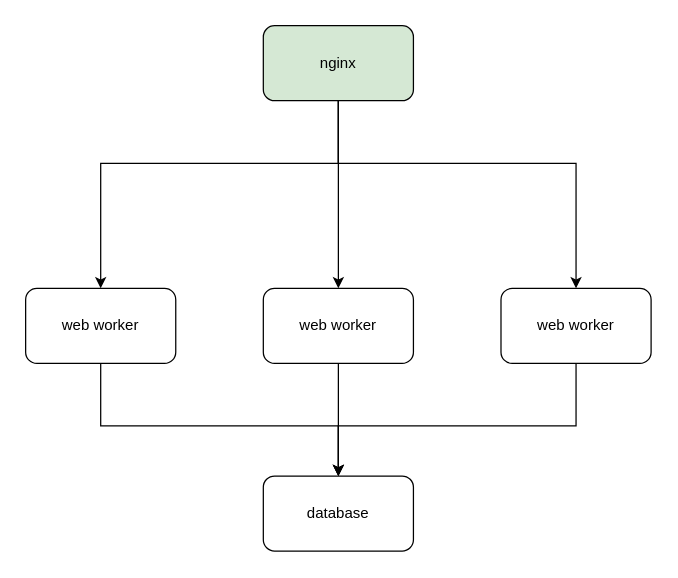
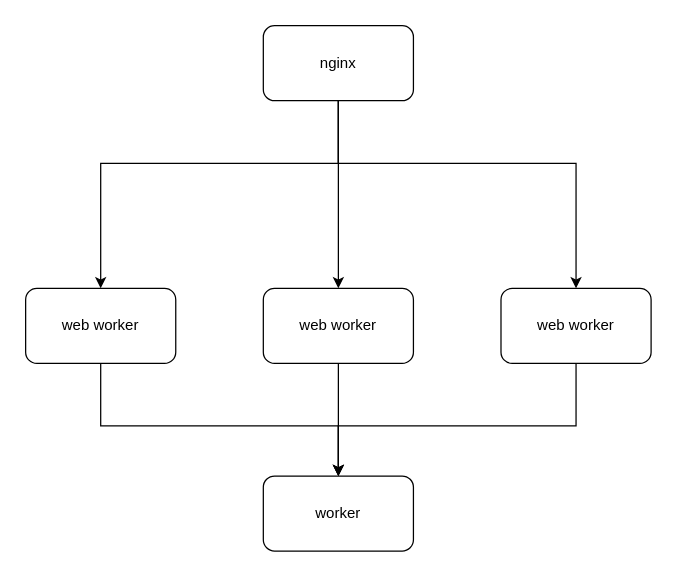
  <mxCell id="0" />
  <mxCell id="1" parent="0" />
  <mxCell id="2" value="" style="edgeStyle=orthogonalEdgeStyle;rounded=0;orthogonalLoop=1;jettySize=auto;html=1;" edge="1" parent="1" source="5" target="7"><mxGeometry relative="1" as="geometry"><Array as="points"><mxPoint x="80" y="130" /></Array></mxGeometry></mxCell>
  <mxCell id="3" value="" style="edgeStyle=orthogonalEdgeStyle;rounded=0;orthogonalLoop=1;jettySize=auto;html=1;" edge="1" parent="1" source="5" target="9"><mxGeometry relative="1" as="geometry" /></mxCell>
  <mxCell id="4" value="" style="edgeStyle=orthogonalEdgeStyle;rounded=0;orthogonalLoop=1;jettySize=auto;html=1;" edge="1" parent="1" source="5" target="11"><mxGeometry relative="1" as="geometry"><Array as="points"><mxPoint x="270" y="130" /><mxPoint x="460" y="130" /></Array></mxGeometry></mxCell>
- <mxCell id="5" value="nginx" style="rounded=1;whiteSpace=wrap;html=1;fillColor=#d5e8d4;" vertex="1" parent="1"><mxGeometry x="210" y="20" width="120" height="60" as="geometry" /></mxCell>
+ <mxCell id="5" value="nginx" style="rounded=1;whiteSpace=wrap;html=1;" vertex="1" parent="1"><mxGeometry x="210" y="20" width="120" height="60" as="geometry" /></mxCell>
  <mxCell id="6" value="" style="edgeStyle=orthogonalEdgeStyle;rounded=0;orthogonalLoop=1;jettySize=auto;html=1;" edge="1" parent="1" source="7" target="12"><mxGeometry relative="1" as="geometry"><Array as="points"><mxPoint x="80" y="340" /><mxPoint x="270" y="340" /></Array></mxGeometry></mxCell>
  <mxCell id="7" value="web worker" style="whiteSpace=wrap;html=1;rounded=1;" vertex="1" parent="1"><mxGeometry x="20" y="230" width="120" height="60" as="geometry" /></mxCell>
  <mxCell id="8" style="edgeStyle=orthogonalEdgeStyle;rounded=0;orthogonalLoop=1;jettySize=auto;html=1;" edge="1" parent="1" source="9"><mxGeometry relative="1" as="geometry"><mxPoint x="270" y="380" as="targetPoint" /></mxGeometry></mxCell>
  <mxCell id="9" value="&lt;span&gt;web worker&lt;/span&gt;" style="whiteSpace=wrap;html=1;rounded=1;" vertex="1" parent="1"><mxGeometry x="210" y="230" width="120" height="60" as="geometry" /></mxCell>
  <mxCell id="10" style="edgeStyle=orthogonalEdgeStyle;rounded=0;orthogonalLoop=1;jettySize=auto;html=1;" edge="1" parent="1" source="11"><mxGeometry relative="1" as="geometry"><mxPoint x="270" y="380" as="targetPoint" /><Array as="points"><mxPoint x="460" y="340" /><mxPoint x="270" y="340" /></Array></mxGeometry></mxCell>
  <mxCell id="11" value="&lt;span&gt;web worker&lt;/span&gt;" style="whiteSpace=wrap;html=1;rounded=1;" vertex="1" parent="1"><mxGeometry x="400" y="230" width="120" height="60" as="geometry" /></mxCell>
- <mxCell id="12" value="database" style="whiteSpace=wrap;html=1;rounded=1;" vertex="1" parent="1"><mxGeometry x="210" y="380" width="120" height="60" as="geometry" /></mxCell>
+ <mxCell id="12" value="worker" style="whiteSpace=wrap;html=1;rounded=1;" vertex="1" parent="1"><mxGeometry x="210" y="380" width="120" height="60" as="geometry" /></mxCell>
